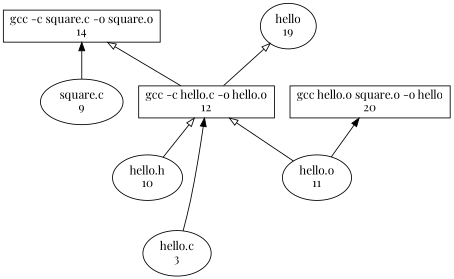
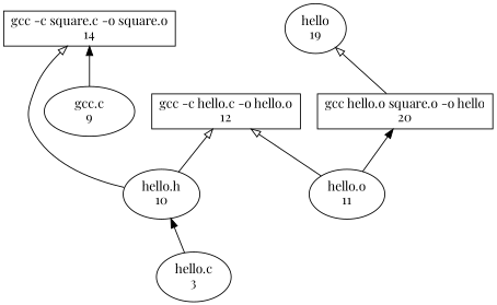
  digraph {
    fontname="Playfair Display"
    node [color="#000000" fontcolor="#000000" fontname="Playfair Display" shape=oval style=solid]
    edge [arrowtail=empty dir=back fontname="Playfair Display" style=solid]
    n1 [label="gcc -c hello.c -o hello.o\n12" shape=rectangle]
    n2 [label="hello.c\n3"]
    n3 [label="hello.h\n10"]
    n4 [label="hello.o\n11"]
    n5 [label="gcc -c square.c -o square.o\n14" shape=rectangle]
-   n6 [label="square.c\n9"]
+   n6 [label="gcc.c\n9"]
    n7 [label="gcc hello.o square.o -o hello\n20" shape=rectangle]
    n8 [label="hello\n19"]
-   n1 -> n2 [arrowtail=normal]
+   n3 -> n2 [arrowtail=normal]
    n1 -> n3
    n1 -> n4
-   n5 -> n1
+   n5 -> n3
    n5 -> n6 [arrowtail=normal]
    n7 -> n4 [arrowtail=normal]
-   n8 -> n1
+   n8 -> n7
  }
